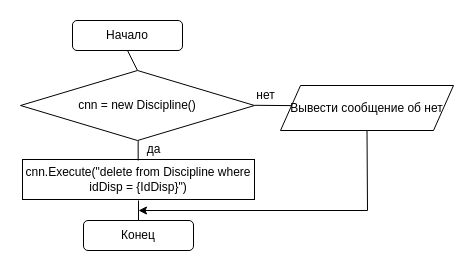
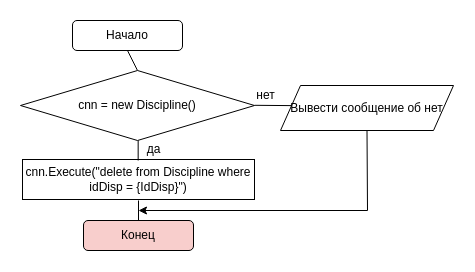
  <mxCell id="0" />
  <mxCell id="1" parent="0" />
  <mxCell id="2" value="Начало" style="rounded=1;whiteSpace=wrap;html=1;" parent="1" vertex="1"><mxGeometry x="72" y="20" width="110" height="30" as="geometry" /></mxCell>
  <mxCell id="3" value="" style="endArrow=none;html=1;rounded=0;entryX=0.5;entryY=1;entryDx=0;entryDy=0;" parent="1" target="2" edge="1"><mxGeometry width="50" height="50" relative="1" as="geometry"><mxPoint x="137" y="70" as="sourcePoint" /><mxPoint x="163" y="150" as="targetPoint" /></mxGeometry></mxCell>
  <mxCell id="4" value="cnn.Execute(&lt;span&gt;&quot;delete from Discipline &lt;/span&gt;&lt;span&gt;where idDisp = {IdDisp}&quot;&lt;/span&gt;)" style="rounded=0;whiteSpace=wrap;html=1;" parent="1" vertex="1"><mxGeometry x="22" y="159" width="232" height="40" as="geometry" /></mxCell>
  <mxCell id="5" value="cnn = new Discipline()" style="rhombus;whiteSpace=wrap;html=1;" parent="1" vertex="1"><mxGeometry x="20" y="70" width="234" height="70" as="geometry" /></mxCell>
  <mxCell id="6" value="" style="endArrow=none;html=1;rounded=0;entryX=0.5;entryY=1;entryDx=0;entryDy=0;" parent="1" edge="1"><mxGeometry width="50" height="50" relative="1" as="geometry"><mxPoint x="137.66" y="160" as="sourcePoint" /><mxPoint x="137.66" y="140" as="targetPoint" /></mxGeometry></mxCell>
  <mxCell id="7" value="" style="endArrow=none;html=1;rounded=0;entryX=0.5;entryY=1;entryDx=0;entryDy=0;" parent="1" edge="1"><mxGeometry width="50" height="50" relative="1" as="geometry"><mxPoint x="138" y="220" as="sourcePoint" /><mxPoint x="138" y="200" as="targetPoint" /></mxGeometry></mxCell>
- <mxCell id="8" value="Конец" style="rounded=1;whiteSpace=wrap;html=1;" parent="1" vertex="1"><mxGeometry x="83" y="220" width="110" height="30" as="geometry" /></mxCell>
+ <mxCell id="8" value="Конец" style="rounded=1;whiteSpace=wrap;html=1;fillColor=#f8cecc;" parent="1" vertex="1"><mxGeometry x="83" y="220" width="110" height="30" as="geometry" /></mxCell>
  <mxCell id="9" value="" style="endArrow=classic;html=1;rounded=0;exitX=0.5;exitY=1;exitDx=0;exitDy=0;endFill=1;" parent="1" source="13" edge="1"><mxGeometry width="50" height="50" relative="1" as="geometry"><mxPoint x="344" y="125" as="sourcePoint" /><mxPoint x="138" y="210" as="targetPoint" /><Array as="points"><mxPoint x="367" y="210" /></Array></mxGeometry></mxCell>
  <mxCell id="10" value="" style="endArrow=none;html=1;rounded=0;entryX=0.5;entryY=1;entryDx=0;entryDy=0;exitX=0.064;exitY=0.447;exitDx=0;exitDy=0;exitPerimeter=0;" parent="1" source="13" edge="1"><mxGeometry width="50" height="50" relative="1" as="geometry"><mxPoint x="283" y="105" as="sourcePoint" /><mxPoint x="254" y="104.8" as="targetPoint" /></mxGeometry></mxCell>
  <mxCell id="11" value="нет" style="text;html=1;align=center;verticalAlign=middle;resizable=0;points=[];autosize=1;strokeColor=none;fillColor=none;" parent="1" vertex="1"><mxGeometry x="250" y="85" width="30" height="20" as="geometry" /></mxCell>
  <mxCell id="12" value="да" style="text;html=1;align=center;verticalAlign=middle;resizable=0;points=[];autosize=1;strokeColor=none;fillColor=none;" parent="1" vertex="1"><mxGeometry x="138" y="139" width="30" height="20" as="geometry" /></mxCell>
  <mxCell id="13" value="Вывести сообщение об нет" style="shape=parallelogram;perimeter=parallelogramPerimeter;whiteSpace=wrap;html=1;fixedSize=1;" parent="1" vertex="1"><mxGeometry x="280" y="85" width="173" height="45" as="geometry" /></mxCell>
